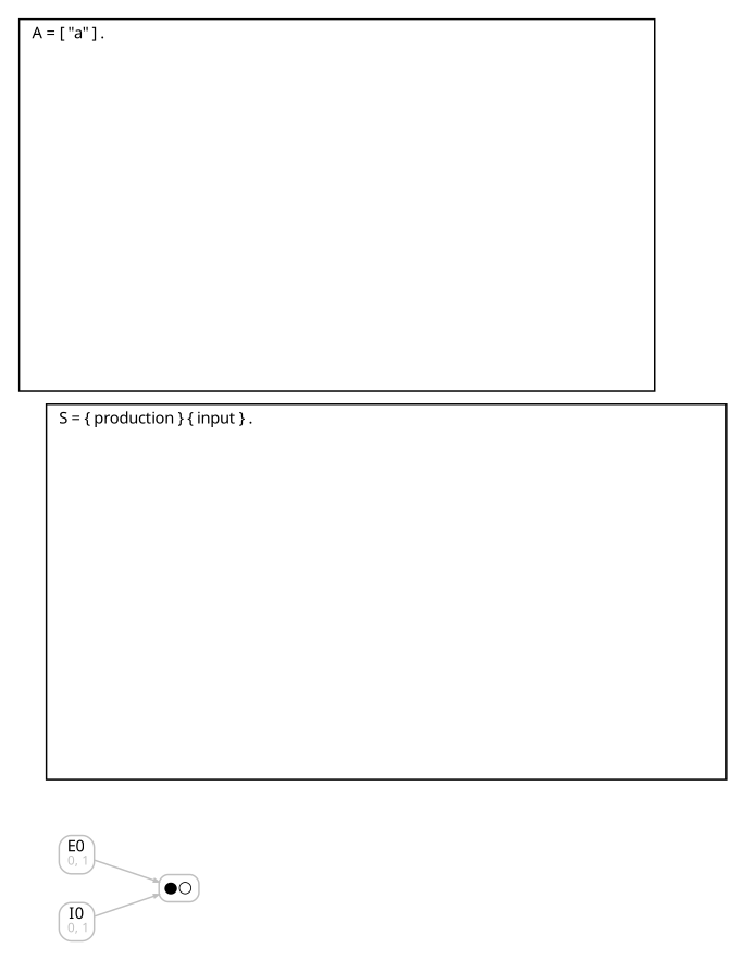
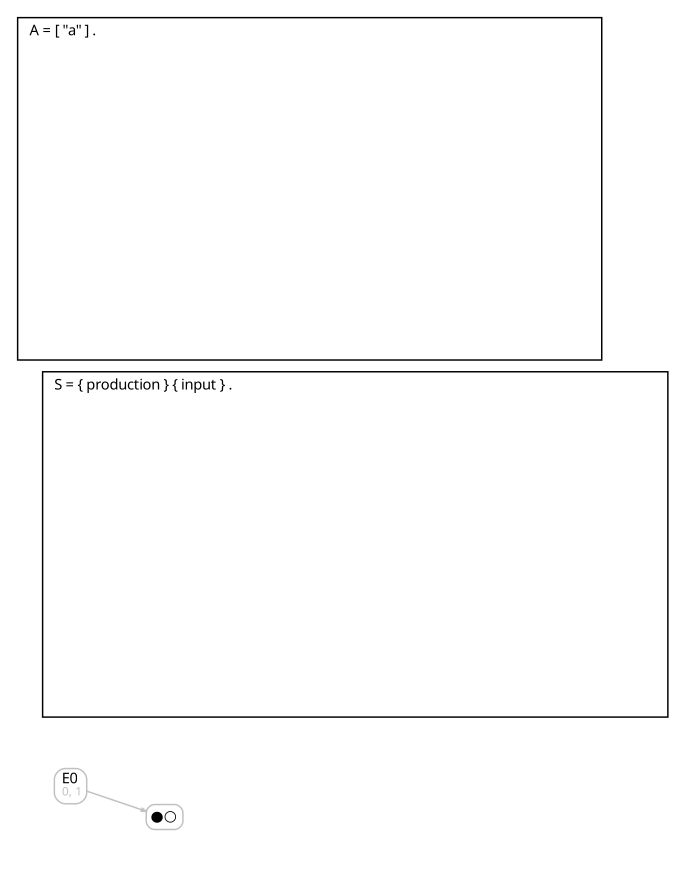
  digraph {
    fontname=Menlo
    fontsize=10
    rankdir=LR
    ranksep=0.1
    node [color=gray fontname=Menlo fontsize=10 margin=0.04 shape=box style=invis]
    edge [arrowsize=0.3 color=gray fontname=Menlo fontsize=10 style=invis weight=100000000]
    n1 [height=0 label=<E0<br/><font color="gray" point-size="8.0"> 0, 1</font>> style=rounded width=0]
    "●○" [height=0 style=rounded width=0]
-   n3 [height=0 label=<I0<br/><font color="gray" point-size="8.0"> 0, 1</font>> style=rounded width=0]
    n4 [height=0 label=<S<br/>N S<br/> > width=0]
    n5 [height=0 label=<I<br/>ALT <br/> > width=0]
    SR1C0 [height=0 width=0]
    n7 [height=0 label=<M<br/>KLN <br/> > width=0]
    SR0C2 [height=0 width=0]
    n9 [height=0 label=<Q<br/>KLN <br/> > width=0]
    n10 [height=0 label=<J<br/>ALT <br/> > width=0]
    n11 [height=0 label=<R<br/>END <br/> > width=0]
    n12 [height=0 label=<N<br/>ALT <br/> > width=0]
    n13 [height=0 label=<O<br/>N input<br/> > width=0]
    n14 [height=0 label=<P<br/>END <br/> > width=0]
    n15 [height=0 label=<K<br/>N production<br/> > width=0]
    n16 [height=0 label=<L<br/>END <br/> > width=0]
    SR0C3 [height=0 width=0]
    SR2C0 [height=0 width=0]
    SR3C0 [height=0 width=0]
    n20 [height=0 label=<R<br/>N A<br/>fi ["", "a"]<br/>fo ["b", "c"]<br/>am []> width=0]
    n21 [height=0 label=<L<br/>ALT <br/>fi ["", "a"]<br/>fo ["b", "c"]<br/>am []> width=0]
    AR1C0 [height=0 width=0]
    n23 [height=0 label=<P<br/>OPT <br/>fi ["", "a"]<br/>fo ["b", "c"]<br/>am []> width=0]
    AR0C2 [height=0 width=0]
    n25 [height=0 label=<Q<br/>END <br/>fi [""]<br/>fo ["b", "c"]<br/>am []> width=0]
    n26 [height=0 label=<M<br/>ALT <br/>fi ["a"]<br/>fo ["b", "c"]<br/>am []> width=0]
    AR3C1 [height=0 width=0]
    n28 [height=0 label=<N<br/>T "a"<br/>fi ["a"]<br/>fo ["b", "c"]<br/>am []> width=0]
    n29 [height=0 label=<O<br/>END <br/>fi [""]<br/>fo ["b", "c"]<br/>am []> width=0]
    AR2C0 [height=0 width=0]
    AR3C0 [height=0 width=0]
    subgraph sub_1 {
      cluster=true
      fontcolor=green
      label="ab↵"
      labeljust=l
      n1
      "●○"
-     n3
    }
    subgraph cluster_2 {
      label="S = { production } { input } ."
      labeljust=l
      rank=same
      n4
      n5
      SR1C0
      n7
      SR0C2
      n9
      n10
      n11
      n12
      n13
      n14
      n15
      n16
      SR0C3
      SR2C0
      SR3C0
    }
    subgraph cluster_3 {
      label="A = [ \"a\" ] ."
      labeljust=l
      rank=same
      n20
      n21
      AR1C0
      n23
      AR0C2
      n25
      n26
      AR3C1
      n28
      n29
      AR2C0
      AR3C0
    }
    n1 -> "●○" [style="" weight=""]
-   n3 -> "●○" [style="" weight=""]
    n4 -> n5 [weight=""]
    n4 -> SR1C0
    n5 -> n7
    n5 -> SR0C2 [weight=""]
    SR1C0 -> n7 [weight=""]
    SR1C0 -> SR2C0
    n7 -> n9
    n7 -> n10 [weight=""]
    SR0C2 -> SR0C3 [weight=""]
    n9 -> n11
    n9 -> n12 [weight=""]
    n10 -> n15
    n12 -> n13
    n13 -> n14
    n15 -> n16
    SR0C3 -> n10
    SR2C0 -> n9 [weight=""]
    SR2C0 -> SR3C0
    SR3C0 -> n11 [weight=""]
    n20 -> n21 [weight=""]
    n20 -> AR1C0
    n21 -> n23
    n21 -> AR0C2 [weight=""]
    AR1C0 -> n23 [weight=""]
    AR1C0 -> AR2C0
    n23 -> n25
    n23 -> n26 [weight=""]
    AR0C2 -> n26
    n25 -> AR3C1
    n26 -> n28
    AR3C1 -> n29 [weight=""]
    n28 -> n29
    AR2C0 -> n25 [weight=""]
    AR2C0 -> AR3C0
    AR3C0 -> AR3C1 [weight=""]
  }
